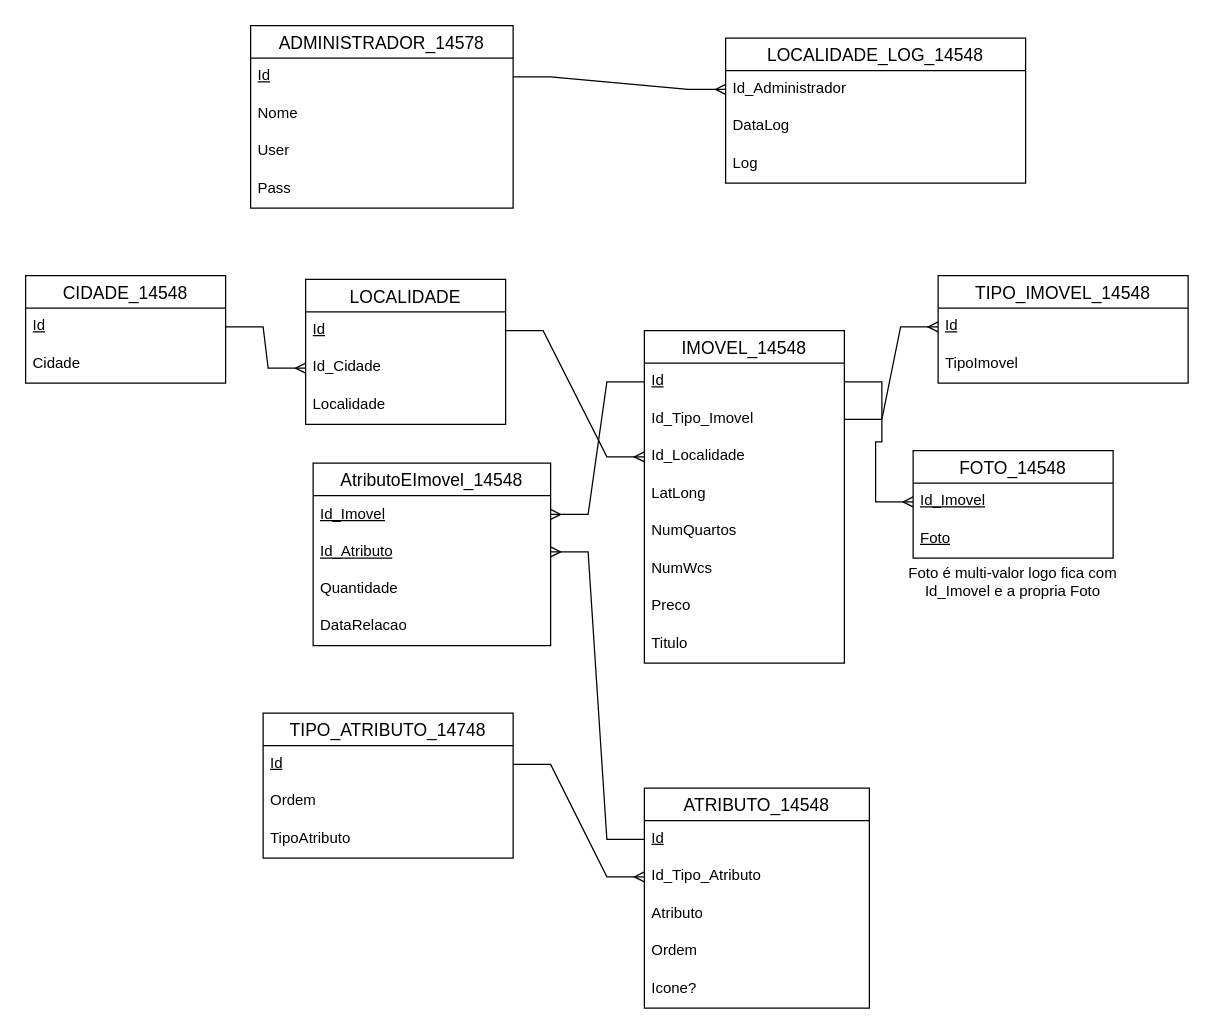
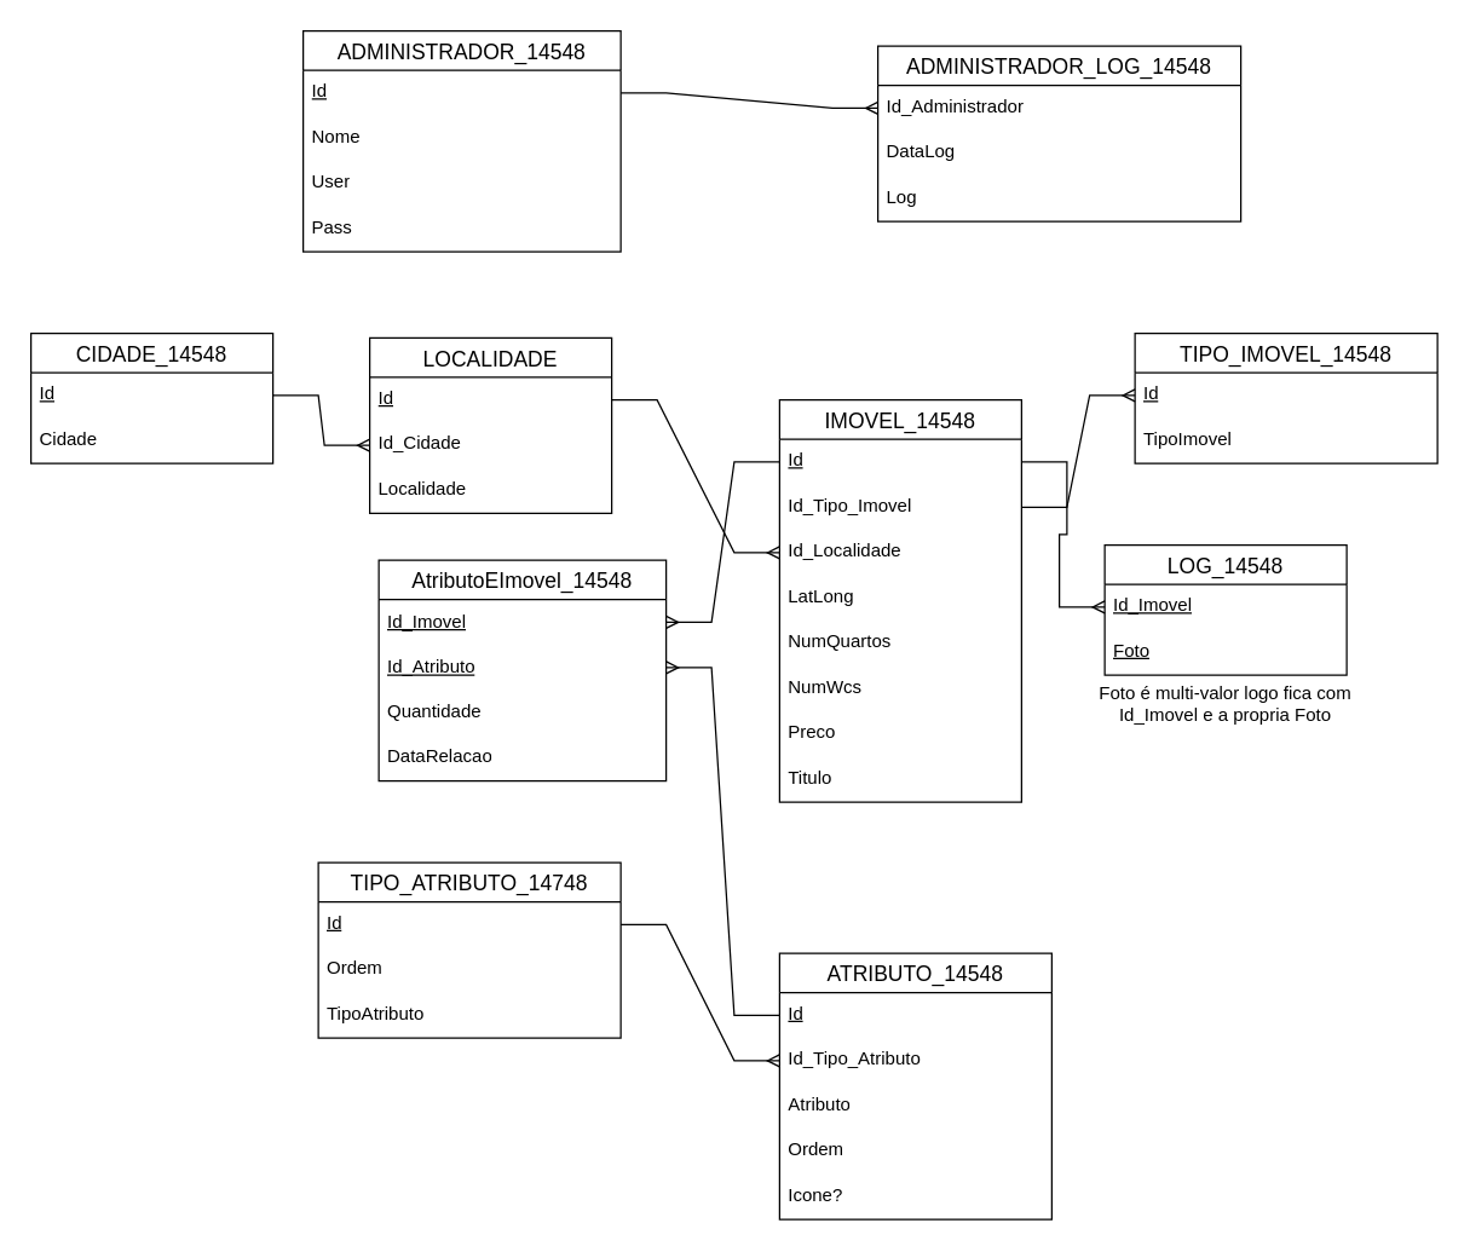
  <mxCell id="0" />
  <mxCell id="1" parent="0" />
  <mxCell id="2" value="LOCALIDADE" style="swimlane;fontStyle=0;childLayout=stackLayout;horizontal=1;startSize=26;horizontalStack=0;resizeParent=1;resizeParentMax=0;resizeLast=0;collapsible=1;marginBottom=0;align=center;fontSize=14;" parent="1" vertex="1"><mxGeometry x="244" y="223" width="160" height="116" as="geometry" /></mxCell>
  <mxCell id="3" value="Id" style="text;strokeColor=none;fillColor=none;spacingLeft=4;spacingRight=4;overflow=hidden;rotatable=0;points=[[0,0.5],[1,0.5]];portConstraint=eastwest;fontSize=12;whiteSpace=wrap;html=1;fontStyle=4" parent="2" vertex="1"><mxGeometry y="26" width="160" height="30" as="geometry" /></mxCell>
  <mxCell id="4" value="Id_Cidade" style="text;strokeColor=none;fillColor=none;spacingLeft=4;spacingRight=4;overflow=hidden;rotatable=0;points=[[0,0.5],[1,0.5]];portConstraint=eastwest;fontSize=12;whiteSpace=wrap;html=1;" parent="2" vertex="1"><mxGeometry y="56" width="160" height="30" as="geometry" /></mxCell>
  <mxCell id="5" value="Localidade" style="text;strokeColor=none;fillColor=none;spacingLeft=4;spacingRight=4;overflow=hidden;rotatable=0;points=[[0,0.5],[1,0.5]];portConstraint=eastwest;fontSize=12;whiteSpace=wrap;html=1;" parent="2" vertex="1"><mxGeometry y="86" width="160" height="30" as="geometry" /></mxCell>
  <mxCell id="6" value="IMOVEL_14548" style="swimlane;fontStyle=0;childLayout=stackLayout;horizontal=1;startSize=26;horizontalStack=0;resizeParent=1;resizeParentMax=0;resizeLast=0;collapsible=1;marginBottom=0;align=center;fontSize=14;" parent="1" vertex="1"><mxGeometry x="515" y="264" width="160" height="266" as="geometry" /></mxCell>
  <mxCell id="7" value="Id" style="text;strokeColor=none;fillColor=none;spacingLeft=4;spacingRight=4;overflow=hidden;rotatable=0;points=[[0,0.5],[1,0.5]];portConstraint=eastwest;fontSize=12;whiteSpace=wrap;html=1;fontStyle=4" parent="6" vertex="1"><mxGeometry y="26" width="160" height="30" as="geometry" /></mxCell>
  <mxCell id="8" value="Id_Tipo_Imovel" style="text;strokeColor=none;fillColor=none;spacingLeft=4;spacingRight=4;overflow=hidden;rotatable=0;points=[[0,0.5],[1,0.5]];portConstraint=eastwest;fontSize=12;whiteSpace=wrap;html=1;" parent="6" vertex="1"><mxGeometry y="56" width="160" height="30" as="geometry" /></mxCell>
  <mxCell id="9" value="Id_Localidade" style="text;strokeColor=none;fillColor=none;spacingLeft=4;spacingRight=4;overflow=hidden;rotatable=0;points=[[0,0.5],[1,0.5]];portConstraint=eastwest;fontSize=12;whiteSpace=wrap;html=1;" parent="6" vertex="1"><mxGeometry y="86" width="160" height="30" as="geometry" /></mxCell>
  <mxCell id="10" value="LatLong" style="text;strokeColor=none;fillColor=none;spacingLeft=4;spacingRight=4;overflow=hidden;rotatable=0;points=[[0,0.5],[1,0.5]];portConstraint=eastwest;fontSize=12;whiteSpace=wrap;html=1;" vertex="1" parent="6"><mxGeometry y="116" width="160" height="30" as="geometry" /></mxCell>
  <mxCell id="11" value="NumQuartos" style="text;strokeColor=none;fillColor=none;spacingLeft=4;spacingRight=4;overflow=hidden;rotatable=0;points=[[0,0.5],[1,0.5]];portConstraint=eastwest;fontSize=12;whiteSpace=wrap;html=1;" vertex="1" parent="6"><mxGeometry y="146" width="160" height="30" as="geometry" /></mxCell>
  <mxCell id="12" value="NumWcs" style="text;strokeColor=none;fillColor=none;spacingLeft=4;spacingRight=4;overflow=hidden;rotatable=0;points=[[0,0.5],[1,0.5]];portConstraint=eastwest;fontSize=12;whiteSpace=wrap;html=1;" vertex="1" parent="6"><mxGeometry y="176" width="160" height="30" as="geometry" /></mxCell>
  <mxCell id="13" value="Preco" style="text;strokeColor=none;fillColor=none;spacingLeft=4;spacingRight=4;overflow=hidden;rotatable=0;points=[[0,0.5],[1,0.5]];portConstraint=eastwest;fontSize=12;whiteSpace=wrap;html=1;" vertex="1" parent="6"><mxGeometry y="206" width="160" height="30" as="geometry" /></mxCell>
  <mxCell id="14" value="Titulo" style="text;strokeColor=none;fillColor=none;spacingLeft=4;spacingRight=4;overflow=hidden;rotatable=0;points=[[0,0.5],[1,0.5]];portConstraint=eastwest;fontSize=12;whiteSpace=wrap;html=1;" vertex="1" parent="6"><mxGeometry y="236" width="160" height="30" as="geometry" /></mxCell>
  <mxCell id="15" value="CIDADE_14548" style="swimlane;fontStyle=0;childLayout=stackLayout;horizontal=1;startSize=26;horizontalStack=0;resizeParent=1;resizeParentMax=0;resizeLast=0;collapsible=1;marginBottom=0;align=center;fontSize=14;" parent="1" vertex="1"><mxGeometry x="20" y="220" width="160" height="86" as="geometry" /></mxCell>
  <mxCell id="16" value="Id" style="text;strokeColor=none;fillColor=none;spacingLeft=4;spacingRight=4;overflow=hidden;rotatable=0;points=[[0,0.5],[1,0.5]];portConstraint=eastwest;fontSize=12;whiteSpace=wrap;html=1;fontStyle=4" parent="15" vertex="1"><mxGeometry y="26" width="160" height="30" as="geometry" /></mxCell>
  <mxCell id="17" value="Cidade" style="text;strokeColor=none;fillColor=none;spacingLeft=4;spacingRight=4;overflow=hidden;rotatable=0;points=[[0,0.5],[1,0.5]];portConstraint=eastwest;fontSize=12;whiteSpace=wrap;html=1;" parent="15" vertex="1"><mxGeometry y="56" width="160" height="30" as="geometry" /></mxCell>
- <mxCell id="18" value="ADMINISTRADOR_14578" style="swimlane;fontStyle=0;childLayout=stackLayout;horizontal=1;startSize=26;horizontalStack=0;resizeParent=1;resizeParentMax=0;resizeLast=0;collapsible=1;marginBottom=0;align=center;fontSize=14;" parent="1" vertex="1"><mxGeometry x="200" y="20" width="210" height="146" as="geometry" /></mxCell>
+ <mxCell id="18" value="ADMINISTRADOR_14548" style="swimlane;fontStyle=0;childLayout=stackLayout;horizontal=1;startSize=26;horizontalStack=0;resizeParent=1;resizeParentMax=0;resizeLast=0;collapsible=1;marginBottom=0;align=center;fontSize=14;" parent="1" vertex="1"><mxGeometry x="200" y="20" width="210" height="146" as="geometry" /></mxCell>
  <mxCell id="19" value="Id" style="text;strokeColor=none;fillColor=none;spacingLeft=4;spacingRight=4;overflow=hidden;rotatable=0;points=[[0,0.5],[1,0.5]];portConstraint=eastwest;fontSize=12;whiteSpace=wrap;html=1;fontStyle=4" parent="18" vertex="1"><mxGeometry y="26" width="210" height="30" as="geometry" /></mxCell>
  <mxCell id="20" value="Nome" style="text;strokeColor=none;fillColor=none;spacingLeft=4;spacingRight=4;overflow=hidden;rotatable=0;points=[[0,0.5],[1,0.5]];portConstraint=eastwest;fontSize=12;whiteSpace=wrap;html=1;" parent="18" vertex="1"><mxGeometry y="56" width="210" height="30" as="geometry" /></mxCell>
  <mxCell id="21" value="User" style="text;strokeColor=none;fillColor=none;spacingLeft=4;spacingRight=4;overflow=hidden;rotatable=0;points=[[0,0.5],[1,0.5]];portConstraint=eastwest;fontSize=12;whiteSpace=wrap;html=1;" parent="18" vertex="1"><mxGeometry y="86" width="210" height="30" as="geometry" /></mxCell>
  <mxCell id="22" value="Pass" style="text;strokeColor=none;fillColor=none;spacingLeft=4;spacingRight=4;overflow=hidden;rotatable=0;points=[[0,0.5],[1,0.5]];portConstraint=eastwest;fontSize=12;whiteSpace=wrap;html=1;" parent="18" vertex="1"><mxGeometry y="116" width="210" height="30" as="geometry" /></mxCell>
- <mxCell id="23" value="LOCALIDADE_LOG_14548" style="swimlane;fontStyle=0;childLayout=stackLayout;horizontal=1;startSize=26;horizontalStack=0;resizeParent=1;resizeParentMax=0;resizeLast=0;collapsible=1;marginBottom=0;align=center;fontSize=14;" parent="1" vertex="1"><mxGeometry x="580" y="30" width="240" height="116" as="geometry" /></mxCell>
+ <mxCell id="23" value="ADMINISTRADOR_LOG_14548" style="swimlane;fontStyle=0;childLayout=stackLayout;horizontal=1;startSize=26;horizontalStack=0;resizeParent=1;resizeParentMax=0;resizeLast=0;collapsible=1;marginBottom=0;align=center;fontSize=14;" parent="1" vertex="1"><mxGeometry x="580" y="30" width="240" height="116" as="geometry" /></mxCell>
  <mxCell id="24" value="Id_Administrador" style="text;strokeColor=none;fillColor=none;spacingLeft=4;spacingRight=4;overflow=hidden;rotatable=0;points=[[0,0.5],[1,0.5]];portConstraint=eastwest;fontSize=12;whiteSpace=wrap;html=1;fontStyle=0" parent="23" vertex="1"><mxGeometry y="26" width="240" height="30" as="geometry" /></mxCell>
  <mxCell id="25" value="DataLog" style="text;strokeColor=none;fillColor=none;spacingLeft=4;spacingRight=4;overflow=hidden;rotatable=0;points=[[0,0.5],[1,0.5]];portConstraint=eastwest;fontSize=12;whiteSpace=wrap;html=1;" parent="23" vertex="1"><mxGeometry y="56" width="240" height="30" as="geometry" /></mxCell>
  <mxCell id="26" value="Log" style="text;strokeColor=none;fillColor=none;spacingLeft=4;spacingRight=4;overflow=hidden;rotatable=0;points=[[0,0.5],[1,0.5]];portConstraint=eastwest;fontSize=12;whiteSpace=wrap;html=1;" parent="23" vertex="1"><mxGeometry y="86" width="240" height="30" as="geometry" /></mxCell>
  <mxCell id="27" value="ATRIBUTO_14548" style="swimlane;fontStyle=0;childLayout=stackLayout;horizontal=1;startSize=26;horizontalStack=0;resizeParent=1;resizeParentMax=0;resizeLast=0;collapsible=1;marginBottom=0;align=center;fontSize=14;" parent="1" vertex="1"><mxGeometry x="515" y="630" width="180" height="176" as="geometry" /></mxCell>
  <mxCell id="28" value="Id" style="text;strokeColor=none;fillColor=none;spacingLeft=4;spacingRight=4;overflow=hidden;rotatable=0;points=[[0,0.5],[1,0.5]];portConstraint=eastwest;fontSize=12;whiteSpace=wrap;html=1;fontStyle=4" parent="27" vertex="1"><mxGeometry y="26" width="180" height="30" as="geometry" /></mxCell>
  <mxCell id="29" value="Id_Tipo_Atributo" style="text;strokeColor=none;fillColor=none;spacingLeft=4;spacingRight=4;overflow=hidden;rotatable=0;points=[[0,0.5],[1,0.5]];portConstraint=eastwest;fontSize=12;whiteSpace=wrap;html=1;" parent="27" vertex="1"><mxGeometry y="56" width="180" height="30" as="geometry" /></mxCell>
  <mxCell id="30" value="Atributo" style="text;strokeColor=none;fillColor=none;spacingLeft=4;spacingRight=4;overflow=hidden;rotatable=0;points=[[0,0.5],[1,0.5]];portConstraint=eastwest;fontSize=12;whiteSpace=wrap;html=1;" parent="27" vertex="1"><mxGeometry y="86" width="180" height="30" as="geometry" /></mxCell>
  <mxCell id="31" value="Ordem" style="text;strokeColor=none;fillColor=none;spacingLeft=4;spacingRight=4;overflow=hidden;rotatable=0;points=[[0,0.5],[1,0.5]];portConstraint=eastwest;fontSize=12;whiteSpace=wrap;html=1;" parent="27" vertex="1"><mxGeometry y="116" width="180" height="30" as="geometry" /></mxCell>
  <mxCell id="32" value="Icone?" style="text;strokeColor=none;fillColor=none;spacingLeft=4;spacingRight=4;overflow=hidden;rotatable=0;points=[[0,0.5],[1,0.5]];portConstraint=eastwest;fontSize=12;whiteSpace=wrap;html=1;" parent="27" vertex="1"><mxGeometry y="146" width="180" height="30" as="geometry" /></mxCell>
  <mxCell id="33" value="TIPO_IMOVEL_14548" style="swimlane;fontStyle=0;childLayout=stackLayout;horizontal=1;startSize=26;horizontalStack=0;resizeParent=1;resizeParentMax=0;resizeLast=0;collapsible=1;marginBottom=0;align=center;fontSize=14;" parent="1" vertex="1"><mxGeometry x="750" y="220" width="200" height="86" as="geometry" /></mxCell>
  <mxCell id="34" value="Id" style="text;strokeColor=none;fillColor=none;spacingLeft=4;spacingRight=4;overflow=hidden;rotatable=0;points=[[0,0.5],[1,0.5]];portConstraint=eastwest;fontSize=12;whiteSpace=wrap;html=1;fontStyle=4" parent="33" vertex="1"><mxGeometry y="26" width="200" height="30" as="geometry" /></mxCell>
  <mxCell id="35" value="TipoImovel" style="text;strokeColor=none;fillColor=none;spacingLeft=4;spacingRight=4;overflow=hidden;rotatable=0;points=[[0,0.5],[1,0.5]];portConstraint=eastwest;fontSize=12;whiteSpace=wrap;html=1;" parent="33" vertex="1"><mxGeometry y="56" width="200" height="30" as="geometry" /></mxCell>
  <mxCell id="36" value="TIPO_ATRIBUTO_14748" style="swimlane;fontStyle=0;childLayout=stackLayout;horizontal=1;startSize=26;horizontalStack=0;resizeParent=1;resizeParentMax=0;resizeLast=0;collapsible=1;marginBottom=0;align=center;fontSize=14;" parent="1" vertex="1"><mxGeometry x="210" y="570" width="200" height="116" as="geometry" /></mxCell>
  <mxCell id="37" value="Id" style="text;strokeColor=none;fillColor=none;spacingLeft=4;spacingRight=4;overflow=hidden;rotatable=0;points=[[0,0.5],[1,0.5]];portConstraint=eastwest;fontSize=12;whiteSpace=wrap;html=1;fontStyle=4" parent="36" vertex="1"><mxGeometry y="26" width="200" height="30" as="geometry" /></mxCell>
  <mxCell id="38" value="Ordem" style="text;strokeColor=none;fillColor=none;spacingLeft=4;spacingRight=4;overflow=hidden;rotatable=0;points=[[0,0.5],[1,0.5]];portConstraint=eastwest;fontSize=12;whiteSpace=wrap;html=1;" parent="36" vertex="1"><mxGeometry y="56" width="200" height="30" as="geometry" /></mxCell>
  <mxCell id="39" value="TipoAtributo" style="text;strokeColor=none;fillColor=none;spacingLeft=4;spacingRight=4;overflow=hidden;rotatable=0;points=[[0,0.5],[1,0.5]];portConstraint=eastwest;fontSize=12;whiteSpace=wrap;html=1;" parent="36" vertex="1"><mxGeometry y="86" width="200" height="30" as="geometry" /></mxCell>
  <mxCell id="40" value="AtributoEImovel_14548" style="swimlane;fontStyle=0;childLayout=stackLayout;horizontal=1;startSize=26;horizontalStack=0;resizeParent=1;resizeParentMax=0;resizeLast=0;collapsible=1;marginBottom=0;align=center;fontSize=14;" parent="1" vertex="1"><mxGeometry x="250" y="370" width="190" height="146" as="geometry" /></mxCell>
  <mxCell id="41" value="Id_Imovel" style="text;strokeColor=none;fillColor=none;spacingLeft=4;spacingRight=4;overflow=hidden;rotatable=0;points=[[0,0.5],[1,0.5]];portConstraint=eastwest;fontSize=12;whiteSpace=wrap;html=1;verticalAlign=middle;fontStyle=4" parent="40" vertex="1"><mxGeometry y="26" width="190" height="30" as="geometry" /></mxCell>
  <mxCell id="42" value="Id_Atributo" style="text;strokeColor=none;fillColor=none;spacingLeft=4;spacingRight=4;overflow=hidden;rotatable=0;points=[[0,0.5],[1,0.5]];portConstraint=eastwest;fontSize=12;whiteSpace=wrap;html=1;verticalAlign=middle;fontStyle=4" parent="40" vertex="1"><mxGeometry y="56" width="190" height="30" as="geometry" /></mxCell>
  <mxCell id="43" value="Quantidade" style="text;strokeColor=none;fillColor=none;spacingLeft=4;spacingRight=4;overflow=hidden;rotatable=0;points=[[0,0.5],[1,0.5]];portConstraint=eastwest;fontSize=12;whiteSpace=wrap;html=1;" parent="40" vertex="1"><mxGeometry y="86" width="190" height="30" as="geometry" /></mxCell>
  <mxCell id="44" value="DataRelacao" style="text;strokeColor=none;fillColor=none;spacingLeft=4;spacingRight=4;overflow=hidden;rotatable=0;points=[[0,0.5],[1,0.5]];portConstraint=eastwest;fontSize=12;whiteSpace=wrap;html=1;" parent="40" vertex="1"><mxGeometry y="116" width="190" height="30" as="geometry" /></mxCell>
- <mxCell id="45" value="FOTO_14548" style="swimlane;fontStyle=0;childLayout=stackLayout;horizontal=1;startSize=26;horizontalStack=0;resizeParent=1;resizeParentMax=0;resizeLast=0;collapsible=1;marginBottom=0;align=center;fontSize=14;" parent="1" vertex="1"><mxGeometry x="730" y="360" width="160" height="86" as="geometry" /></mxCell>
+ <mxCell id="45" value="LOG_14548" style="swimlane;fontStyle=0;childLayout=stackLayout;horizontal=1;startSize=26;horizontalStack=0;resizeParent=1;resizeParentMax=0;resizeLast=0;collapsible=1;marginBottom=0;align=center;fontSize=14;" parent="1" vertex="1"><mxGeometry x="730" y="360" width="160" height="86" as="geometry" /></mxCell>
  <mxCell id="46" value="Id_Imovel" style="text;strokeColor=none;fillColor=none;spacingLeft=4;spacingRight=4;overflow=hidden;rotatable=0;points=[[0,0.5],[1,0.5]];portConstraint=eastwest;fontSize=12;whiteSpace=wrap;html=1;fontStyle=4" parent="45" vertex="1"><mxGeometry y="26" width="160" height="30" as="geometry" /></mxCell>
  <mxCell id="47" value="Foto" style="text;strokeColor=none;fillColor=none;spacingLeft=4;spacingRight=4;overflow=hidden;rotatable=0;points=[[0,0.5],[1,0.5]];portConstraint=eastwest;fontSize=12;whiteSpace=wrap;html=1;fontStyle=4" parent="45" vertex="1"><mxGeometry y="56" width="160" height="30" as="geometry" /></mxCell>
  <mxCell id="48" value="" style="edgeStyle=entityRelationEdgeStyle;fontSize=12;html=1;endArrow=ERmany;rounded=0;exitX=1;exitY=0.5;exitDx=0;exitDy=0;entryX=0;entryY=0.5;entryDx=0;entryDy=0;" parent="1" source="19" target="24" edge="1"><mxGeometry width="100" height="100" relative="1" as="geometry"><mxPoint x="650" y="240" as="sourcePoint" /><mxPoint x="750" y="140" as="targetPoint" /></mxGeometry></mxCell>
  <mxCell id="49" value="" style="edgeStyle=entityRelationEdgeStyle;fontSize=12;html=1;endArrow=ERmany;rounded=0;exitX=1;exitY=0.5;exitDx=0;exitDy=0;entryX=0;entryY=0.5;entryDx=0;entryDy=0;" parent="1" source="16" target="4" edge="1"><mxGeometry width="100" height="100" relative="1" as="geometry"><mxPoint x="164" y="74" as="sourcePoint" /><mxPoint x="334" y="84" as="targetPoint" /></mxGeometry></mxCell>
  <mxCell id="50" value="" style="edgeStyle=entityRelationEdgeStyle;fontSize=12;html=1;endArrow=ERmany;rounded=0;exitX=1;exitY=0.5;exitDx=0;exitDy=0;entryX=0;entryY=0.5;entryDx=0;entryDy=0;" parent="1" source="3" target="9" edge="1"><mxGeometry width="100" height="100" relative="1" as="geometry"><mxPoint x="300" y="245" as="sourcePoint" /><mxPoint x="480" y="281" as="targetPoint" /></mxGeometry></mxCell>
  <mxCell id="51" value="" style="edgeStyle=entityRelationEdgeStyle;fontSize=12;html=1;endArrow=ERmany;rounded=0;exitX=1;exitY=0.5;exitDx=0;exitDy=0;entryX=0;entryY=0.5;entryDx=0;entryDy=0;" parent="1" source="8" target="34" edge="1"><mxGeometry width="100" height="100" relative="1" as="geometry"><mxPoint x="300" y="271" as="sourcePoint" /><mxPoint x="480" y="331" as="targetPoint" /></mxGeometry></mxCell>
  <mxCell id="52" value="" style="edgeStyle=entityRelationEdgeStyle;fontSize=12;html=1;endArrow=ERmany;rounded=0;exitX=1;exitY=0.5;exitDx=0;exitDy=0;entryX=0;entryY=0.5;entryDx=0;entryDy=0;" parent="1" source="7" target="46" edge="1"><mxGeometry width="100" height="100" relative="1" as="geometry"><mxPoint x="640" y="301" as="sourcePoint" /><mxPoint x="800" y="271" as="targetPoint" /></mxGeometry></mxCell>
  <mxCell id="53" value="" style="edgeStyle=entityRelationEdgeStyle;fontSize=12;html=1;endArrow=ERmany;rounded=0;exitX=0;exitY=0.5;exitDx=0;exitDy=0;entryX=1;entryY=0.5;entryDx=0;entryDy=0;" parent="1" source="7" target="41" edge="1"><mxGeometry width="100" height="100" relative="1" as="geometry"><mxPoint x="640" y="271" as="sourcePoint" /><mxPoint x="820" y="511" as="targetPoint" /></mxGeometry></mxCell>
  <mxCell id="54" value="" style="edgeStyle=entityRelationEdgeStyle;fontSize=12;html=1;endArrow=ERmany;rounded=0;exitX=0;exitY=0.5;exitDx=0;exitDy=0;entryX=1;entryY=0.5;entryDx=0;entryDy=0;" parent="1" source="28" target="42" edge="1"><mxGeometry width="100" height="100" relative="1" as="geometry"><mxPoint x="710" y="560" as="sourcePoint" /><mxPoint x="730" y="800" as="targetPoint" /></mxGeometry></mxCell>
  <mxCell id="55" value="" style="edgeStyle=entityRelationEdgeStyle;fontSize=12;html=1;endArrow=ERmany;rounded=0;exitX=1;exitY=0.5;exitDx=0;exitDy=0;entryX=0;entryY=0.5;entryDx=0;entryDy=0;" parent="1" source="37" target="29" edge="1"><mxGeometry width="100" height="100" relative="1" as="geometry"><mxPoint x="665" y="581" as="sourcePoint" /><mxPoint x="665" y="321" as="targetPoint" /></mxGeometry></mxCell>
  <mxCell id="56" value="Foto é multi-valor logo fica com Id_Imovel e a propria Foto" style="text;html=1;align=center;verticalAlign=middle;whiteSpace=wrap;rounded=0;" parent="1" vertex="1"><mxGeometry x="710" y="450" width="200" height="30" as="geometry" /></mxCell>
